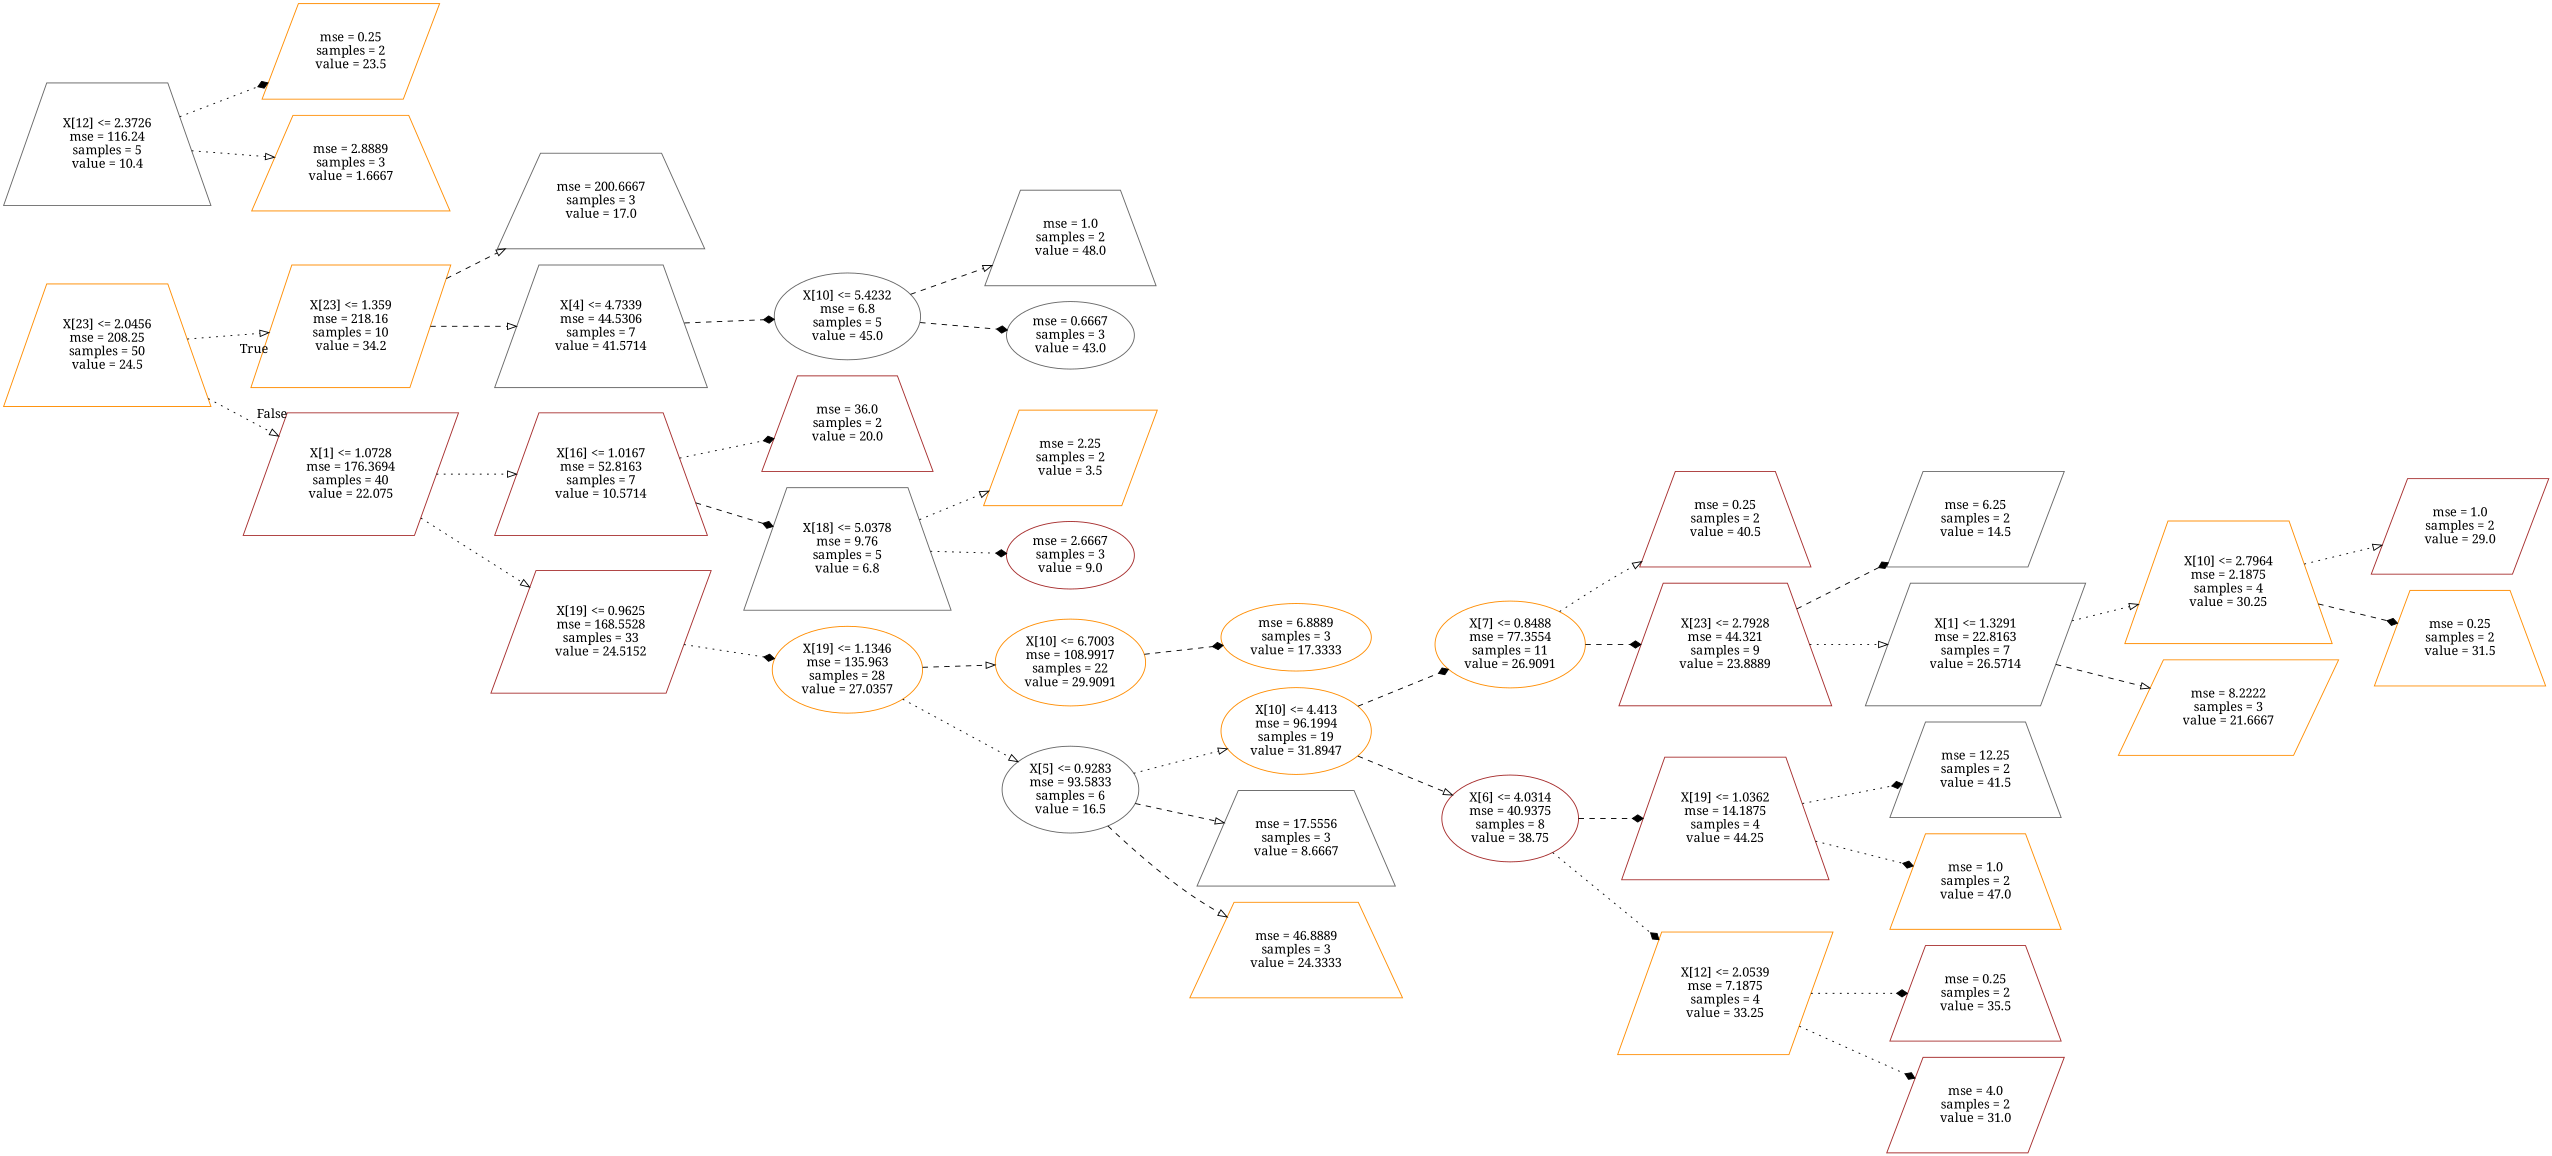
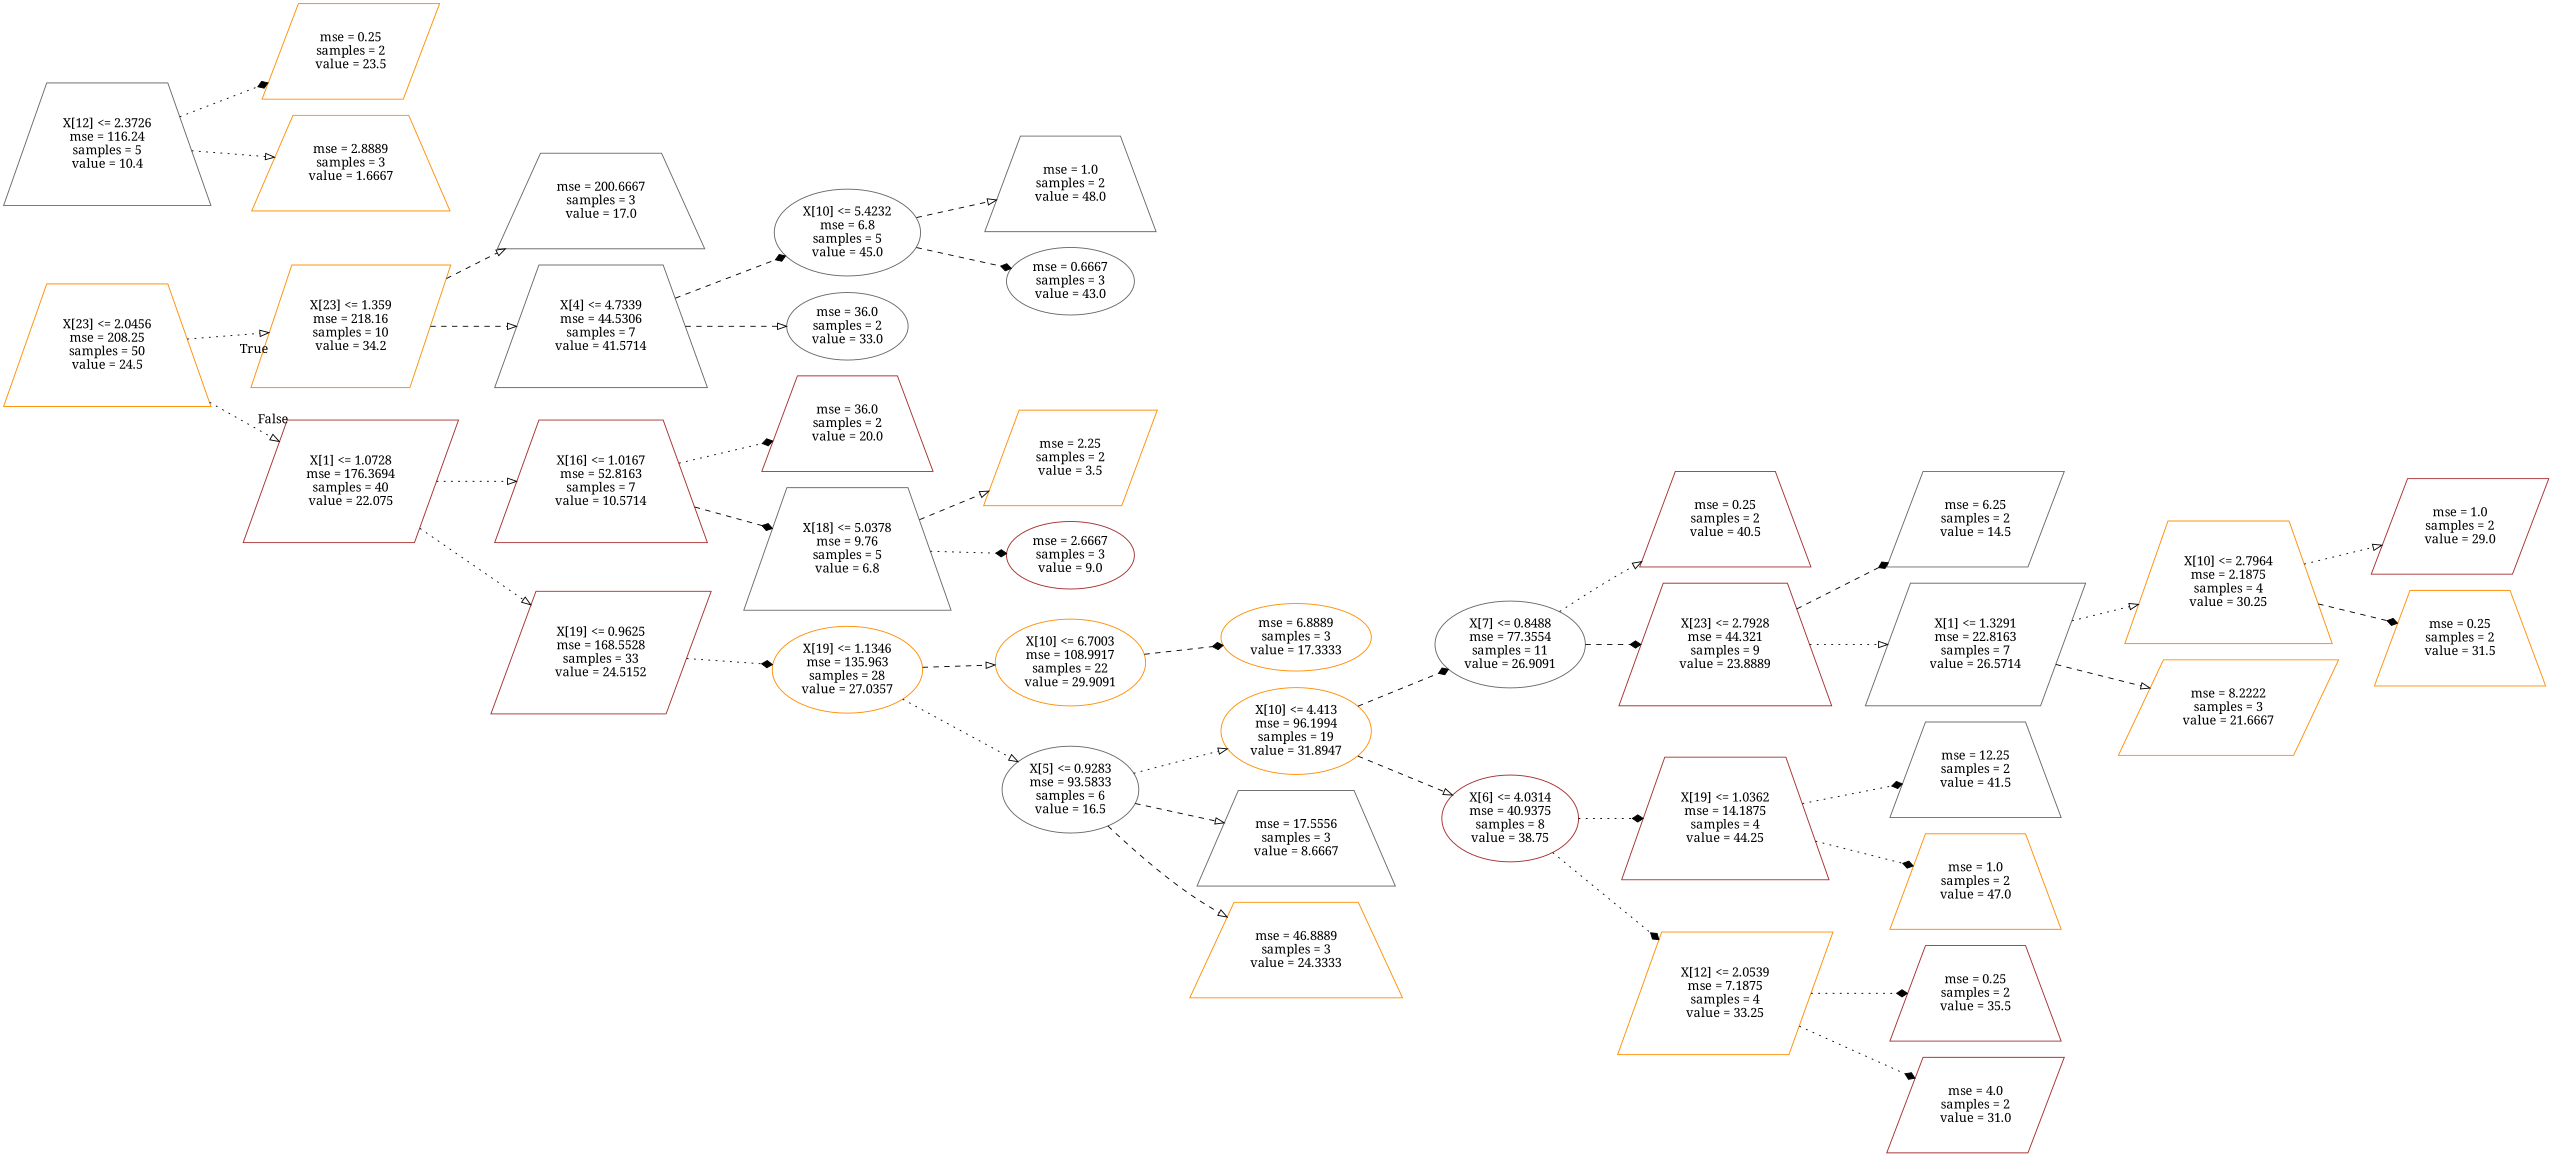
  digraph {
    fontname="Noto Serif"
    rankdir=LR
    node [color=darkorange fontname="Noto Serif" shape=trapezium]
    edge [arrowhead=onormal fontname="Noto Serif" style=dotted]
    n1 [label="X[23] <= 2.0456\nmse = 208.25\nsamples = 50\nvalue = 24.5"]
    n2 [label="X[23] <= 1.359\nmse = 218.16\nsamples = 10\nvalue = 34.2" shape=parallelogram]
    n3 [color=brown label="X[1] <= 1.0728\nmse = 176.3694\nsamples = 40\nvalue = 22.075" shape=parallelogram]
    n4 [color=gray40 label="mse = 200.6667\nsamples = 3\nvalue = 17.0"]
    n5 [color=gray40 label="X[4] <= 4.7339\nmse = 44.5306\nsamples = 7\nvalue = 41.5714"]
    n6 [color=brown label="X[16] <= 1.0167\nmse = 52.8163\nsamples = 7\nvalue = 10.5714"]
    n7 [color=brown label="X[19] <= 0.9625\nmse = 168.5528\nsamples = 33\nvalue = 24.5152" shape=parallelogram]
    n8 [color=gray40 label="X[10] <= 5.4232\nmse = 6.8\nsamples = 5\nvalue = 45.0" shape=ellipse]
+   n9 [color=gray40 label="mse = 36.0\nsamples = 2\nvalue = 33.0" shape=ellipse]
    n10 [color=gray40 label="mse = 1.0\nsamples = 2\nvalue = 48.0"]
    n11 [color=gray40 label="mse = 0.6667\nsamples = 3\nvalue = 43.0" shape=ellipse]
    n12 [color=brown label="mse = 36.0\nsamples = 2\nvalue = 20.0"]
    n13 [color=gray40 label="X[18] <= 5.0378\nmse = 9.76\nsamples = 5\nvalue = 6.8"]
    n14 [label="X[19] <= 1.1346\nmse = 135.963\nsamples = 28\nvalue = 27.0357" shape=ellipse]
    n15 [label="mse = 2.25\nsamples = 2\nvalue = 3.5" shape=parallelogram]
    n16 [color=brown label="mse = 2.6667\nsamples = 3\nvalue = 9.0" shape=ellipse]
    n17 [color=gray40 label="X[12] <= 2.3726\nmse = 116.24\nsamples = 5\nvalue = 10.4"]
    n18 [label="mse = 0.25\nsamples = 2\nvalue = 23.5" shape=parallelogram]
    n19 [label="mse = 2.8889\nsamples = 3\nvalue = 1.6667"]
    n20 [label="X[10] <= 6.7003\nmse = 108.9917\nsamples = 22\nvalue = 29.9091" shape=ellipse]
    n21 [color=gray40 label="X[5] <= 0.9283\nmse = 93.5833\nsamples = 6\nvalue = 16.5" shape=ellipse]
    n22 [label="mse = 6.8889\nsamples = 3\nvalue = 17.3333" shape=ellipse]
    n23 [label="X[10] <= 4.413\nmse = 96.1994\nsamples = 19\nvalue = 31.8947" shape=ellipse]
    n24 [color=gray40 label="mse = 17.5556\nsamples = 3\nvalue = 8.6667"]
    n25 [label="mse = 46.8889\nsamples = 3\nvalue = 24.3333"]
-   n26 [label="X[7] <= 0.8488\nmse = 77.3554\nsamples = 11\nvalue = 26.9091" shape=ellipse]
+   n26 [color=gray40 label="X[7] <= 0.8488\nmse = 77.3554\nsamples = 11\nvalue = 26.9091" shape=ellipse]
    n27 [color=brown label="X[6] <= 4.0314\nmse = 40.9375\nsamples = 8\nvalue = 38.75" shape=ellipse]
    n28 [color=brown label="mse = 0.25\nsamples = 2\nvalue = 40.5"]
    n29 [color=brown label="X[23] <= 2.7928\nmse = 44.321\nsamples = 9\nvalue = 23.8889"]
    n30 [color=brown label="X[19] <= 1.0362\nmse = 14.1875\nsamples = 4\nvalue = 44.25"]
    n31 [label="X[12] <= 2.0539\nmse = 7.1875\nsamples = 4\nvalue = 33.25" shape=parallelogram]
    n32 [color=gray40 label="mse = 6.25\nsamples = 2\nvalue = 14.5" shape=parallelogram]
    n33 [color=gray40 label="X[1] <= 1.3291\nmse = 22.8163\nsamples = 7\nvalue = 26.5714" shape=parallelogram]
    n34 [label="X[10] <= 2.7964\nmse = 2.1875\nsamples = 4\nvalue = 30.25"]
    n35 [label="mse = 8.2222\nsamples = 3\nvalue = 21.6667" shape=parallelogram]
    n36 [color=brown label="mse = 1.0\nsamples = 2\nvalue = 29.0" shape=parallelogram]
    n37 [label="mse = 0.25\nsamples = 2\nvalue = 31.5"]
    n38 [color=gray40 label="mse = 12.25\nsamples = 2\nvalue = 41.5"]
    n39 [label="mse = 1.0\nsamples = 2\nvalue = 47.0"]
    n40 [color=brown label="mse = 0.25\nsamples = 2\nvalue = 35.5"]
    n41 [color=brown label="mse = 4.0\nsamples = 2\nvalue = 31.0" shape=parallelogram]
    n1 -> n2 [headlabel=True labelangle=45 labeldistance=2.5]
    n1 -> n3 [headlabel=False labelangle=-45 labeldistance=2.5]
    n2 -> n4 [style=dashed]
    n2 -> n5 [style=dashed]
    n3 -> n6
    n3 -> n7
    n5 -> n8 [arrowhead=diamond style=dashed]
+   n5 -> n9 [style=dashed]
    n6 -> n12 [arrowhead=diamond]
    n6 -> n13 [arrowhead=diamond style=dashed]
    n7 -> n14 [arrowhead=diamond]
    n8 -> n10 [style=dashed]
    n8 -> n11 [arrowhead=diamond style=dashed]
-   n13 -> n15
+   n13 -> n15 [style=dashed]
    n13 -> n16 [arrowhead=diamond]
    n14 -> n20 [style=dashed]
    n14 -> n21
    n17 -> n18 [arrowhead=diamond]
    n17 -> n19
    n20 -> n22 [arrowhead=diamond style=dashed]
    n21 -> n23
    n21 -> n24 [style=dashed]
    n21 -> n25 [style=dashed]
    n23 -> n26 [arrowhead=diamond style=dashed]
    n23 -> n27 [style=dashed]
    n26 -> n28
    n26 -> n29 [arrowhead=diamond style=dashed]
-   n27 -> n30 [arrowhead=diamond style=dashed]
+   n27 -> n30 [arrowhead=diamond]
    n27 -> n31 [arrowhead=diamond]
    n29 -> n32 [arrowhead=diamond style=dashed]
    n29 -> n33
    n30 -> n38 [arrowhead=diamond]
    n30 -> n39 [arrowhead=diamond]
    n31 -> n40 [arrowhead=diamond]
    n31 -> n41 [arrowhead=diamond]
    n33 -> n34
    n33 -> n35 [style=dashed]
    n34 -> n36
    n34 -> n37 [arrowhead=diamond style=dashed]
  }
